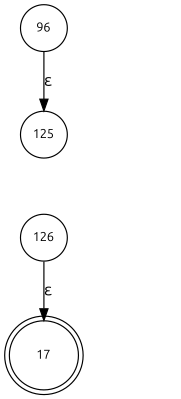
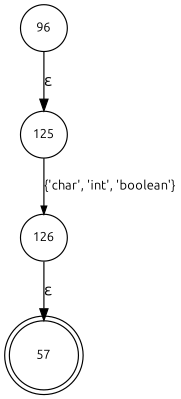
  digraph {
    fontname=Ubuntu
    rankdir=TB
    node [fixedsize=true fontname=Ubuntu fontsize=11 shape=circle peripheries=1]
    edge [fontname=Ubuntu]
-   n1 [label=17 shape=doublecircle width=.6 peripheries=""]
+   n1 [label=57 shape=doublecircle width=.6 peripheries=""]
    n2 [label=96 width=.55]
    n3 [label=125 width=.55]
    n4 [label=126 width=.55]
    n2 -> n3 [label="&epsilon;"]
+   n3 -> n4 [arrowhead=normal arrowsize=.7 fontsize=11 label="{'char', 'int', 'boolean'}"]
    n4 -> n1 [label="&epsilon;"]
  }
